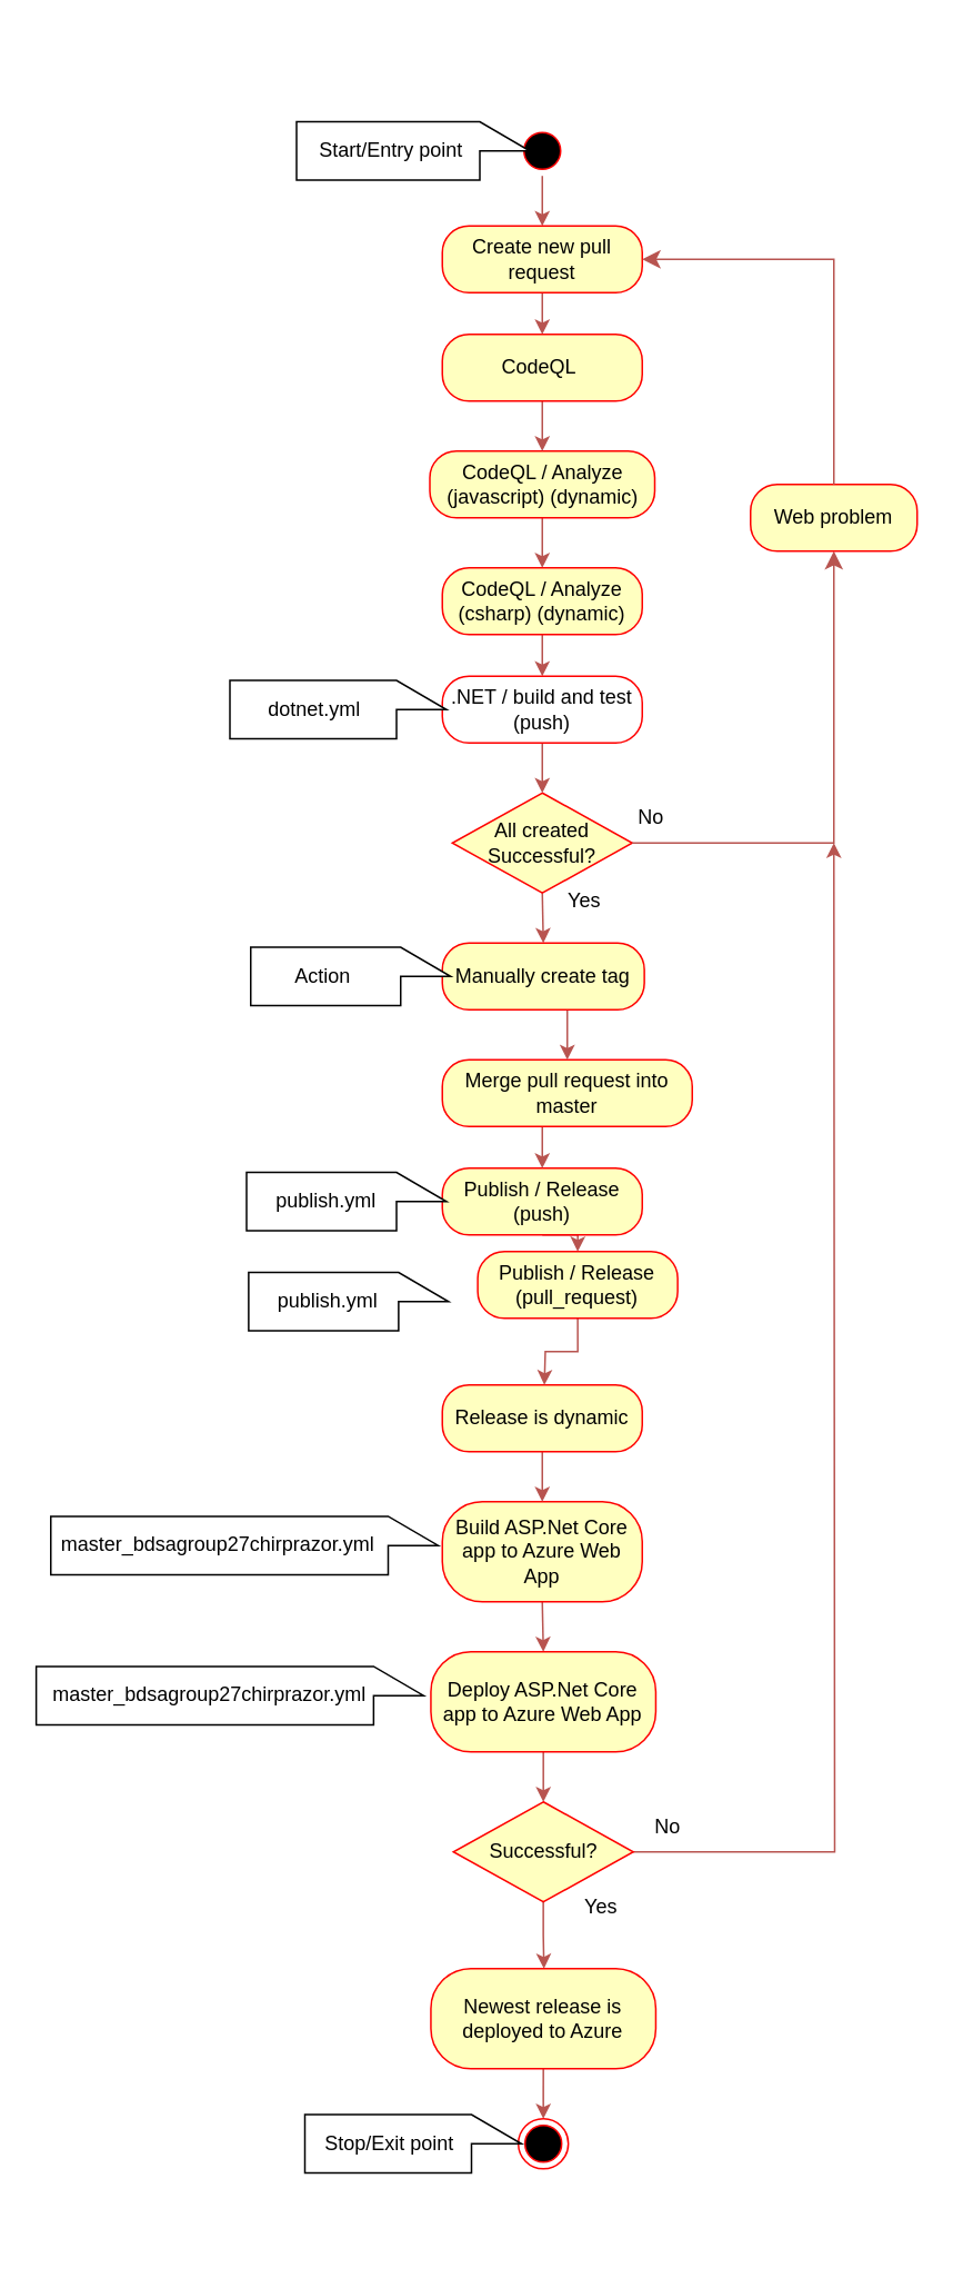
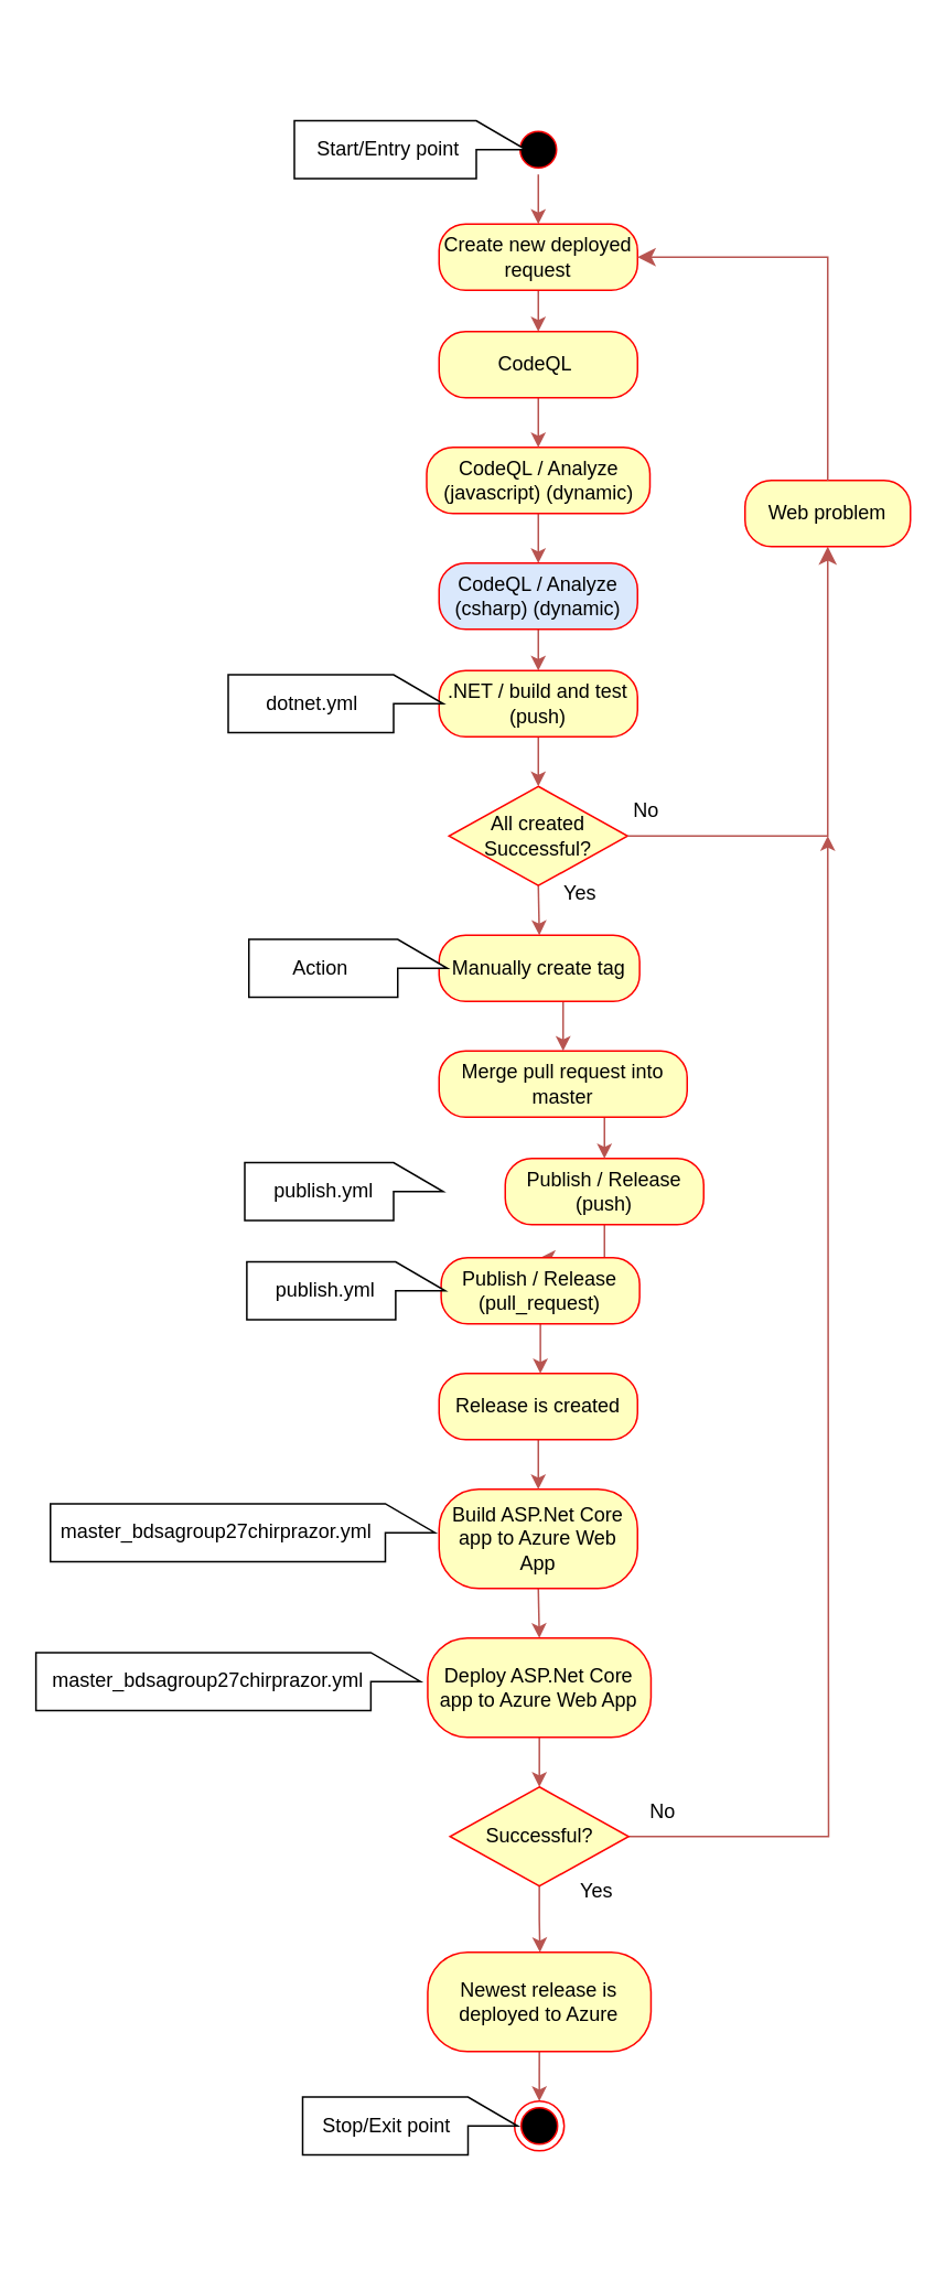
  <mxCell id="0" />
  <mxCell id="1" parent="0" />
  <mxCell id="2" style="edgeStyle=orthogonalEdgeStyle;rounded=0;orthogonalLoop=1;jettySize=auto;html=1;exitX=0.5;exitY=1;exitDx=0;exitDy=0;fillColor=#f8cecc;strokeColor=#b85450;" edge="1" parent="1" source="3" target="5"><mxGeometry relative="1" as="geometry" /></mxCell>
  <mxCell id="3" value="" style="ellipse;html=1;shape=startState;fillColor=#000000;strokeColor=#ff0000;" vertex="1" parent="1"><mxGeometry x="310" y="75" width="30" height="30" as="geometry" /></mxCell>
  <mxCell id="4" style="edgeStyle=orthogonalEdgeStyle;rounded=0;orthogonalLoop=1;jettySize=auto;html=1;exitX=0.5;exitY=1;exitDx=0;exitDy=0;entryX=0.5;entryY=0;entryDx=0;entryDy=0;fillColor=#f8cecc;strokeColor=#b85450;" edge="1" parent="1" source="5" target="51"><mxGeometry relative="1" as="geometry" /></mxCell>
- <mxCell id="5" value="Create new pull request" style="rounded=1;whiteSpace=wrap;html=1;arcSize=40;fontColor=#000000;fillColor=#ffffc0;strokeColor=#ff0000;" vertex="1" parent="1"><mxGeometry x="265" y="135" width="120" height="40" as="geometry" /></mxCell>
+ <mxCell id="5" value="Create new deployed request" style="rounded=1;whiteSpace=wrap;html=1;arcSize=40;fontColor=#000000;fillColor=#ffffc0;strokeColor=#ff0000;" vertex="1" parent="1"><mxGeometry x="265" y="135" width="120" height="40" as="geometry" /></mxCell>
  <mxCell id="6" style="edgeStyle=orthogonalEdgeStyle;rounded=0;orthogonalLoop=1;jettySize=auto;html=1;exitX=0.5;exitY=1;exitDx=0;exitDy=0;entryX=0.5;entryY=0;entryDx=0;entryDy=0;fillColor=#f8cecc;strokeColor=#b85450;" edge="1" parent="1" source="7" target="36"><mxGeometry relative="1" as="geometry" /></mxCell>
  <mxCell id="7" value="All created Successful?" style="rhombus;whiteSpace=wrap;html=1;fontColor=#000000;fillColor=#ffffc0;strokeColor=#ff0000;" vertex="1" parent="1"><mxGeometry x="271" y="475" width="108" height="60" as="geometry" /></mxCell>
  <mxCell id="8" value="" style="edgeStyle=orthogonalEdgeStyle;html=1;align=left;verticalAlign=bottom;endArrow=classic;endSize=8;strokeColor=#b85450;rounded=0;endFill=1;entryX=0.5;entryY=1;entryDx=0;entryDy=0;fillColor=#f8cecc;" edge="1" parent="1" target="26"><mxGeometry x="-1" relative="1" as="geometry"><mxPoint x="500" y="375" as="targetPoint" /><Array as="points"><mxPoint x="500" y="505" /></Array><mxPoint x="379" y="505" as="sourcePoint" /></mxGeometry></mxCell>
  <mxCell id="9" style="edgeStyle=orthogonalEdgeStyle;rounded=0;orthogonalLoop=1;jettySize=auto;html=1;exitX=0.5;exitY=1;exitDx=0;exitDy=0;entryX=0.5;entryY=0;entryDx=0;entryDy=0;fillColor=#f8cecc;strokeColor=#b85450;" edge="1" parent="1" source="10" target="12"><mxGeometry relative="1" as="geometry" /></mxCell>
  <mxCell id="10" value="CodeQL / Analyze (javascript) (dynamic)" style="rounded=1;whiteSpace=wrap;html=1;arcSize=40;fontColor=#000000;fillColor=#ffffc0;strokeColor=#ff0000;" vertex="1" parent="1"><mxGeometry x="257.5" y="270" width="135" height="40" as="geometry" /></mxCell>
  <mxCell id="11" style="edgeStyle=orthogonalEdgeStyle;rounded=0;orthogonalLoop=1;jettySize=auto;html=1;exitX=0.5;exitY=1;exitDx=0;exitDy=0;entryX=0.5;entryY=0;entryDx=0;entryDy=0;fillColor=#f8cecc;strokeColor=#b85450;" edge="1" parent="1" target="15"><mxGeometry relative="1" as="geometry"><mxPoint x="325" y="375" as="sourcePoint" /></mxGeometry></mxCell>
- <mxCell id="12" value="CodeQL / Analyze (csharp) (dynamic)" style="rounded=1;whiteSpace=wrap;html=1;arcSize=40;fontColor=#000000;fillColor=#ffffc0;strokeColor=#ff0000;" vertex="1" parent="1"><mxGeometry x="265" y="340" width="120" height="40" as="geometry" /></mxCell>
+ <mxCell id="12" value="CodeQL / Analyze (csharp) (dynamic)" style="rounded=1;whiteSpace=wrap;html=1;arcSize=40;fontColor=#000000;fillColor=#dae8fc;strokeColor=#ff0000;" vertex="1" parent="1"><mxGeometry x="265" y="340" width="120" height="40" as="geometry" /></mxCell>
  <mxCell id="13" style="edgeStyle=orthogonalEdgeStyle;rounded=0;orthogonalLoop=1;jettySize=auto;html=1;exitX=0.5;exitY=1;exitDx=0;exitDy=0;entryX=0.5;entryY=0;entryDx=0;entryDy=0;fillColor=#f8cecc;strokeColor=#b85450;" edge="1" parent="1" source="15" target="7"><mxGeometry relative="1" as="geometry" /></mxCell>
  <mxCell id="14" value="" style="edgeStyle=orthogonalEdgeStyle;rounded=0;orthogonalLoop=1;jettySize=auto;html=1;" edge="1" parent="1" source="15" target="23"><mxGeometry relative="1" as="geometry" /></mxCell>
- <mxCell id="15" value=".NET / build and test (push)" style="rounded=1;whiteSpace=wrap;html=1;arcSize=40;fontColor=#000000;fillColor=#ffffff;strokeColor=#ff0000;" vertex="1" parent="1"><mxGeometry x="265" y="405" width="120" height="40" as="geometry" /></mxCell>
+ <mxCell id="15" value=".NET / build and test (push)" style="rounded=1;whiteSpace=wrap;html=1;arcSize=40;fontColor=#000000;fillColor=#ffffc0;strokeColor=#ff0000;" vertex="1" parent="1"><mxGeometry x="265" y="405" width="120" height="40" as="geometry" /></mxCell>
  <mxCell id="16" style="edgeStyle=orthogonalEdgeStyle;rounded=0;orthogonalLoop=1;jettySize=auto;html=1;exitX=0.5;exitY=1;exitDx=0;exitDy=0;entryX=0.5;entryY=0;entryDx=0;entryDy=0;fillColor=#f8cecc;strokeColor=#b85450;" edge="1" parent="1" source="17" target="57"><mxGeometry relative="1" as="geometry" /></mxCell>
- <mxCell id="17" value="Publish / Release (push)" style="rounded=1;whiteSpace=wrap;html=1;arcSize=40;fontColor=#000000;fillColor=#ffffc0;strokeColor=#ff0000;" vertex="1" parent="1"><mxGeometry x="265" y="700" width="120" height="40" as="geometry" /></mxCell>
+ <mxCell id="17" value="Publish / Release (push)" style="rounded=1;whiteSpace=wrap;html=1;arcSize=40;fontColor=#000000;fillColor=#ffffc0;strokeColor=#ff0000;" vertex="1" parent="1"><mxGeometry x="305" y="700" width="120" height="40" as="geometry" /></mxCell>
  <mxCell id="18" style="edgeStyle=orthogonalEdgeStyle;rounded=0;orthogonalLoop=1;jettySize=auto;html=1;exitX=0.5;exitY=1;exitDx=0;exitDy=0;entryX=0.5;entryY=0;entryDx=0;entryDy=0;fillColor=#f8cecc;strokeColor=#b85450;" edge="1" parent="1" source="19" target="21"><mxGeometry relative="1" as="geometry" /></mxCell>
  <mxCell id="19" value="Build ASP.Net Core app to Azure Web App" style="rounded=1;whiteSpace=wrap;html=1;arcSize=40;fontColor=#000000;fillColor=#ffffc0;strokeColor=#ff0000;" vertex="1" parent="1"><mxGeometry x="265" y="900" width="120" height="60" as="geometry" /></mxCell>
  <mxCell id="20" style="edgeStyle=orthogonalEdgeStyle;rounded=0;orthogonalLoop=1;jettySize=auto;html=1;exitX=0.5;exitY=1;exitDx=0;exitDy=0;entryX=0.5;entryY=0;entryDx=0;entryDy=0;fillColor=#f8cecc;strokeColor=#b85450;" edge="1" parent="1" source="21" target="34"><mxGeometry relative="1" as="geometry" /></mxCell>
  <mxCell id="21" value="Deploy ASP.Net Core app to Azure Web App" style="rounded=1;whiteSpace=wrap;html=1;arcSize=40;fontColor=#000000;fillColor=#ffffc0;strokeColor=#ff0000;" vertex="1" parent="1"><mxGeometry x="258.13" y="990" width="135" height="60" as="geometry" /></mxCell>
  <mxCell id="22" value="" style="shape=callout;whiteSpace=wrap;html=1;perimeter=calloutPerimeter;rotation=-90;" vertex="1" parent="1"><mxGeometry x="185" y="360" width="35" height="130" as="geometry" /></mxCell>
  <mxCell id="23" value="dotnet.yml" style="text;html=1;align=center;verticalAlign=middle;resizable=0;points=[];autosize=1;strokeColor=none;fillColor=none;" vertex="1" parent="1"><mxGeometry x="147.5" y="410" width="80" height="30" as="geometry" /></mxCell>
  <mxCell id="24" value="Yes" style="text;html=1;align=center;verticalAlign=middle;resizable=0;points=[];autosize=1;strokeColor=none;fillColor=none;" vertex="1" parent="1"><mxGeometry x="330" y="525" width="40" height="30" as="geometry" /></mxCell>
  <mxCell id="25" value="No" style="text;html=1;align=center;verticalAlign=middle;resizable=0;points=[];autosize=1;strokeColor=none;fillColor=none;" vertex="1" parent="1"><mxGeometry x="370" y="475" width="40" height="30" as="geometry" /></mxCell>
  <mxCell id="26" value="Web problem" style="rounded=1;whiteSpace=wrap;html=1;arcSize=40;fontColor=#000000;fillColor=#ffffc0;strokeColor=#ff0000;" vertex="1" parent="1"><mxGeometry x="450" y="290" width="100" height="40" as="geometry" /></mxCell>
  <mxCell id="27" value="" style="edgeStyle=orthogonalEdgeStyle;html=1;align=left;verticalAlign=bottom;endArrow=classic;endSize=8;strokeColor=#b85450;rounded=0;endFill=1;entryX=1;entryY=0.5;entryDx=0;entryDy=0;exitX=0.5;exitY=0;exitDx=0;exitDy=0;fillColor=#f8cecc;" edge="1" parent="1" target="5"><mxGeometry x="-1" relative="1" as="geometry"><mxPoint x="570" y="80" as="targetPoint" /><Array as="points"><mxPoint x="500" y="155" /></Array><mxPoint x="500" y="290" as="sourcePoint" /></mxGeometry></mxCell>
  <mxCell id="28" style="edgeStyle=orthogonalEdgeStyle;rounded=0;orthogonalLoop=1;jettySize=auto;html=1;exitX=0.5;exitY=1;exitDx=0;exitDy=0;entryX=0.5;entryY=0;entryDx=0;entryDy=0;fillColor=#f8cecc;strokeColor=#b85450;" edge="1" parent="1" source="29" target="17"><mxGeometry relative="1" as="geometry" /></mxCell>
  <mxCell id="29" value="Merge pull request into master" style="rounded=1;whiteSpace=wrap;html=1;arcSize=40;fontColor=#000000;fillColor=#ffffc0;strokeColor=#ff0000;" vertex="1" parent="1"><mxGeometry x="265" y="635" width="150" height="40" as="geometry" /></mxCell>
  <mxCell id="30" value="" style="shape=callout;whiteSpace=wrap;html=1;perimeter=calloutPerimeter;rotation=-90;" vertex="1" parent="1"><mxGeometry x="190" y="660" width="35" height="120" as="geometry" /></mxCell>
  <mxCell id="31" value="publish.yml" style="text;html=1;align=center;verticalAlign=middle;resizable=0;points=[];autosize=1;strokeColor=none;fillColor=none;" vertex="1" parent="1"><mxGeometry x="155" y="705" width="80" height="30" as="geometry" /></mxCell>
  <mxCell id="32" style="edgeStyle=orthogonalEdgeStyle;rounded=0;orthogonalLoop=1;jettySize=auto;html=1;exitX=1;exitY=0.5;exitDx=0;exitDy=0;fillColor=#f8cecc;strokeColor=#b85450;" edge="1" parent="1" source="34"><mxGeometry relative="1" as="geometry"><mxPoint x="500" y="505" as="targetPoint" /></mxGeometry></mxCell>
  <mxCell id="33" value="" style="edgeStyle=orthogonalEdgeStyle;rounded=0;orthogonalLoop=1;jettySize=auto;html=1;fillColor=#f8cecc;strokeColor=#b85450;" edge="1" parent="1" source="34"><mxGeometry relative="1" as="geometry"><mxPoint x="326" y="1180" as="targetPoint" /></mxGeometry></mxCell>
  <mxCell id="34" value="Successful?" style="rhombus;whiteSpace=wrap;html=1;fontColor=#000000;fillColor=#ffffc0;strokeColor=#ff0000;" vertex="1" parent="1"><mxGeometry x="271.63" y="1080" width="108" height="60" as="geometry" /></mxCell>
  <mxCell id="35" style="edgeStyle=orthogonalEdgeStyle;rounded=0;orthogonalLoop=1;jettySize=auto;html=1;exitX=0.5;exitY=1;exitDx=0;exitDy=0;entryX=0.5;entryY=0;entryDx=0;entryDy=0;fillColor=#f8cecc;strokeColor=#b85450;" edge="1" parent="1" source="36" target="29"><mxGeometry relative="1" as="geometry" /></mxCell>
  <mxCell id="36" value="Manually create tag" style="rounded=1;whiteSpace=wrap;html=1;arcSize=40;fontColor=#000000;fillColor=#ffffc0;strokeColor=#ff0000;" vertex="1" parent="1"><mxGeometry x="265" y="565" width="121.25" height="40" as="geometry" /></mxCell>
  <mxCell id="37" value="" style="shape=callout;whiteSpace=wrap;html=1;perimeter=calloutPerimeter;rotation=-90;" vertex="1" parent="1"><mxGeometry x="192.5" y="525" width="35" height="120" as="geometry" /></mxCell>
  <mxCell id="38" value="Action" style="text;html=1;align=center;verticalAlign=middle;resizable=0;points=[];autosize=1;strokeColor=none;fillColor=none;" vertex="1" parent="1"><mxGeometry x="162.5" y="570" width="60" height="30" as="geometry" /></mxCell>
  <mxCell id="39" style="edgeStyle=orthogonalEdgeStyle;rounded=0;orthogonalLoop=1;jettySize=auto;html=1;exitX=0.5;exitY=1;exitDx=0;exitDy=0;entryX=0.5;entryY=0;entryDx=0;entryDy=0;fillColor=#f8cecc;strokeColor=#b85450;" edge="1" parent="1" source="40" target="19"><mxGeometry relative="1" as="geometry" /></mxCell>
- <mxCell id="40" value="Release is dynamic" style="rounded=1;whiteSpace=wrap;html=1;arcSize=40;fontColor=#000000;fillColor=#ffffc0;strokeColor=#ff0000;" vertex="1" parent="1"><mxGeometry x="265" y="830" width="120" height="40" as="geometry" /></mxCell>
+ <mxCell id="40" value="Release is created" style="rounded=1;whiteSpace=wrap;html=1;arcSize=40;fontColor=#000000;fillColor=#ffffc0;strokeColor=#ff0000;" vertex="1" parent="1"><mxGeometry x="265" y="830" width="120" height="40" as="geometry" /></mxCell>
  <mxCell id="41" value="No" style="text;html=1;align=center;verticalAlign=middle;resizable=0;points=[];autosize=1;strokeColor=none;fillColor=none;" vertex="1" parent="1"><mxGeometry x="379.63" y="1080" width="40" height="30" as="geometry" /></mxCell>
  <mxCell id="42" value="Yes" style="text;html=1;align=center;verticalAlign=middle;resizable=0;points=[];autosize=1;strokeColor=none;fillColor=none;" vertex="1" parent="1"><mxGeometry x="340" y="1128" width="40" height="30" as="geometry" /></mxCell>
  <mxCell id="43" style="edgeStyle=orthogonalEdgeStyle;rounded=0;orthogonalLoop=1;jettySize=auto;html=1;exitX=0.5;exitY=1;exitDx=0;exitDy=0;fillColor=#f8cecc;strokeColor=#b85450;" edge="1" parent="1" source="44" target="45"><mxGeometry relative="1" as="geometry" /></mxCell>
  <mxCell id="44" value="Newest release is deployed to Azure" style="rounded=1;whiteSpace=wrap;html=1;arcSize=40;fontColor=#000000;fillColor=#ffffc0;strokeColor=#ff0000;" vertex="1" parent="1"><mxGeometry x="258.13" y="1180" width="135" height="60" as="geometry" /></mxCell>
  <mxCell id="45" value="" style="ellipse;html=1;shape=endState;fillColor=#000000;strokeColor=#ff0000;" vertex="1" parent="1"><mxGeometry x="310.63" y="1270" width="30" height="30" as="geometry" /></mxCell>
  <mxCell id="46" value="" style="shape=callout;whiteSpace=wrap;html=1;perimeter=calloutPerimeter;rotation=-90;" vertex="1" parent="1"><mxGeometry x="230" y="20" width="35" height="140" as="geometry" /></mxCell>
  <mxCell id="47" value="" style="shape=callout;whiteSpace=wrap;html=1;perimeter=calloutPerimeter;rotation=-90;" vertex="1" parent="1"><mxGeometry x="230" y="1220" width="35" height="130" as="geometry" /></mxCell>
  <mxCell id="48" value="Start/Entry point" style="text;html=1;align=center;verticalAlign=middle;resizable=0;points=[];autosize=1;strokeColor=none;fillColor=none;" vertex="1" parent="1"><mxGeometry x="179" y="75" width="110" height="30" as="geometry" /></mxCell>
  <mxCell id="49" value="Stop/Exit point" style="text;html=1;align=center;verticalAlign=middle;resizable=0;points=[];autosize=1;strokeColor=none;fillColor=none;" vertex="1" parent="1"><mxGeometry x="182.5" y="1270" width="100" height="30" as="geometry" /></mxCell>
  <mxCell id="50" style="edgeStyle=orthogonalEdgeStyle;rounded=0;orthogonalLoop=1;jettySize=auto;html=1;exitX=0.5;exitY=1;exitDx=0;exitDy=0;entryX=0.5;entryY=0;entryDx=0;entryDy=0;fillColor=#f8cecc;strokeColor=#b85450;" edge="1" parent="1" source="51" target="10"><mxGeometry relative="1" as="geometry" /></mxCell>
  <mxCell id="51" value="CodeQL&amp;nbsp;" style="rounded=1;whiteSpace=wrap;html=1;arcSize=40;fontColor=#000000;fillColor=#ffffc0;strokeColor=#ff0000;" vertex="1" parent="1"><mxGeometry x="265" y="200" width="120" height="40" as="geometry" /></mxCell>
  <mxCell id="52" value="" style="shape=callout;whiteSpace=wrap;html=1;perimeter=calloutPerimeter;rotation=-90;" vertex="1" parent="1"><mxGeometry x="128.75" y="810" width="35" height="232.5" as="geometry" /></mxCell>
  <mxCell id="53" value="master_bdsagroup27chirprazor.yml" style="text;html=1;align=center;verticalAlign=middle;resizable=0;points=[];autosize=1;strokeColor=none;fillColor=none;" vertex="1" parent="1"><mxGeometry x="25" y="911.25" width="210" height="30" as="geometry" /></mxCell>
  <mxCell id="54" value="" style="shape=callout;whiteSpace=wrap;html=1;perimeter=calloutPerimeter;rotation=-90;" vertex="1" parent="1"><mxGeometry x="120" y="900" width="35" height="232.5" as="geometry" /></mxCell>
  <mxCell id="55" value="master_bdsagroup27chirprazor.yml" style="text;html=1;align=center;verticalAlign=middle;resizable=0;points=[];autosize=1;strokeColor=none;fillColor=none;" vertex="1" parent="1"><mxGeometry x="20" y="1001.25" width="210" height="30" as="geometry" /></mxCell>
  <mxCell id="56" style="edgeStyle=orthogonalEdgeStyle;rounded=0;orthogonalLoop=1;jettySize=auto;html=1;exitX=0.5;exitY=1;exitDx=0;exitDy=0;entryX=0.5;entryY=0;entryDx=0;entryDy=0;fillColor=#f8cecc;strokeColor=#b85450;" edge="1" parent="1" source="57"><mxGeometry relative="1" as="geometry"><mxPoint x="326.25" y="830" as="targetPoint" /></mxGeometry></mxCell>
- <mxCell id="57" value="Publish / Release (pull_request)" style="rounded=1;whiteSpace=wrap;html=1;arcSize=40;fontColor=#000000;fillColor=#ffffc0;strokeColor=#ff0000;" vertex="1" parent="1"><mxGeometry x="286.25" y="750" width="120" height="40" as="geometry" /></mxCell>
+ <mxCell id="57" value="Publish / Release (pull_request)" style="rounded=1;whiteSpace=wrap;html=1;arcSize=40;fontColor=#000000;fillColor=#ffffc0;strokeColor=#ff0000;" vertex="1" parent="1"><mxGeometry x="266.25" y="760" width="120" height="40" as="geometry" /></mxCell>
  <mxCell id="58" value="" style="shape=callout;whiteSpace=wrap;html=1;perimeter=calloutPerimeter;rotation=-90;" vertex="1" parent="1"><mxGeometry x="191.25" y="720" width="35" height="120" as="geometry" /></mxCell>
  <mxCell id="59" value="publish.yml" style="text;html=1;align=center;verticalAlign=middle;resizable=0;points=[];autosize=1;strokeColor=none;fillColor=none;" vertex="1" parent="1"><mxGeometry x="156.25" y="765" width="80" height="30" as="geometry" /></mxCell>
